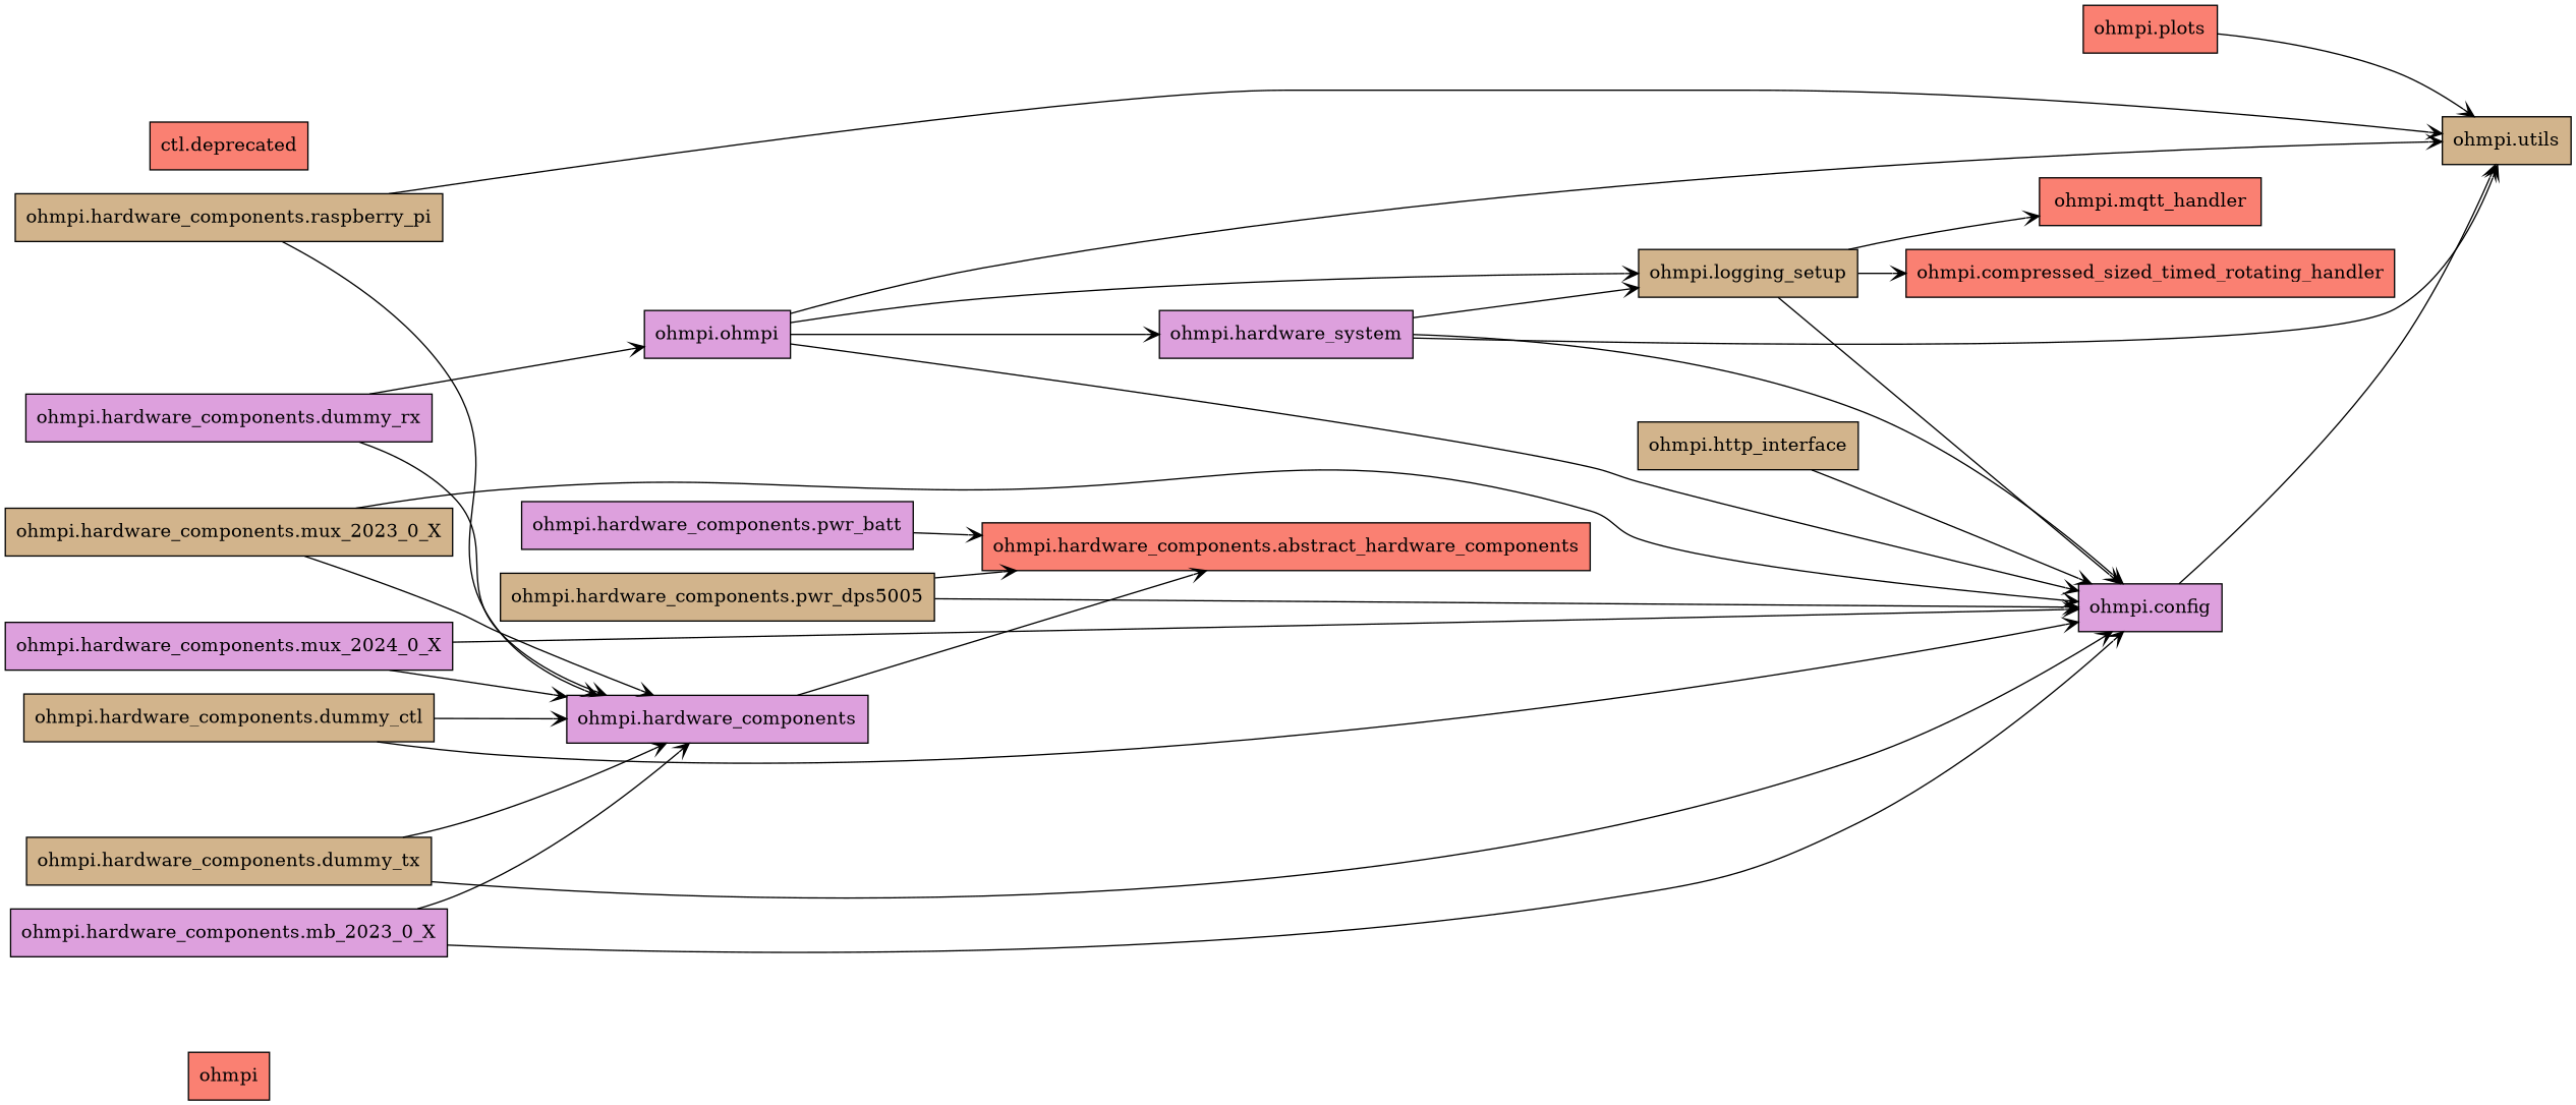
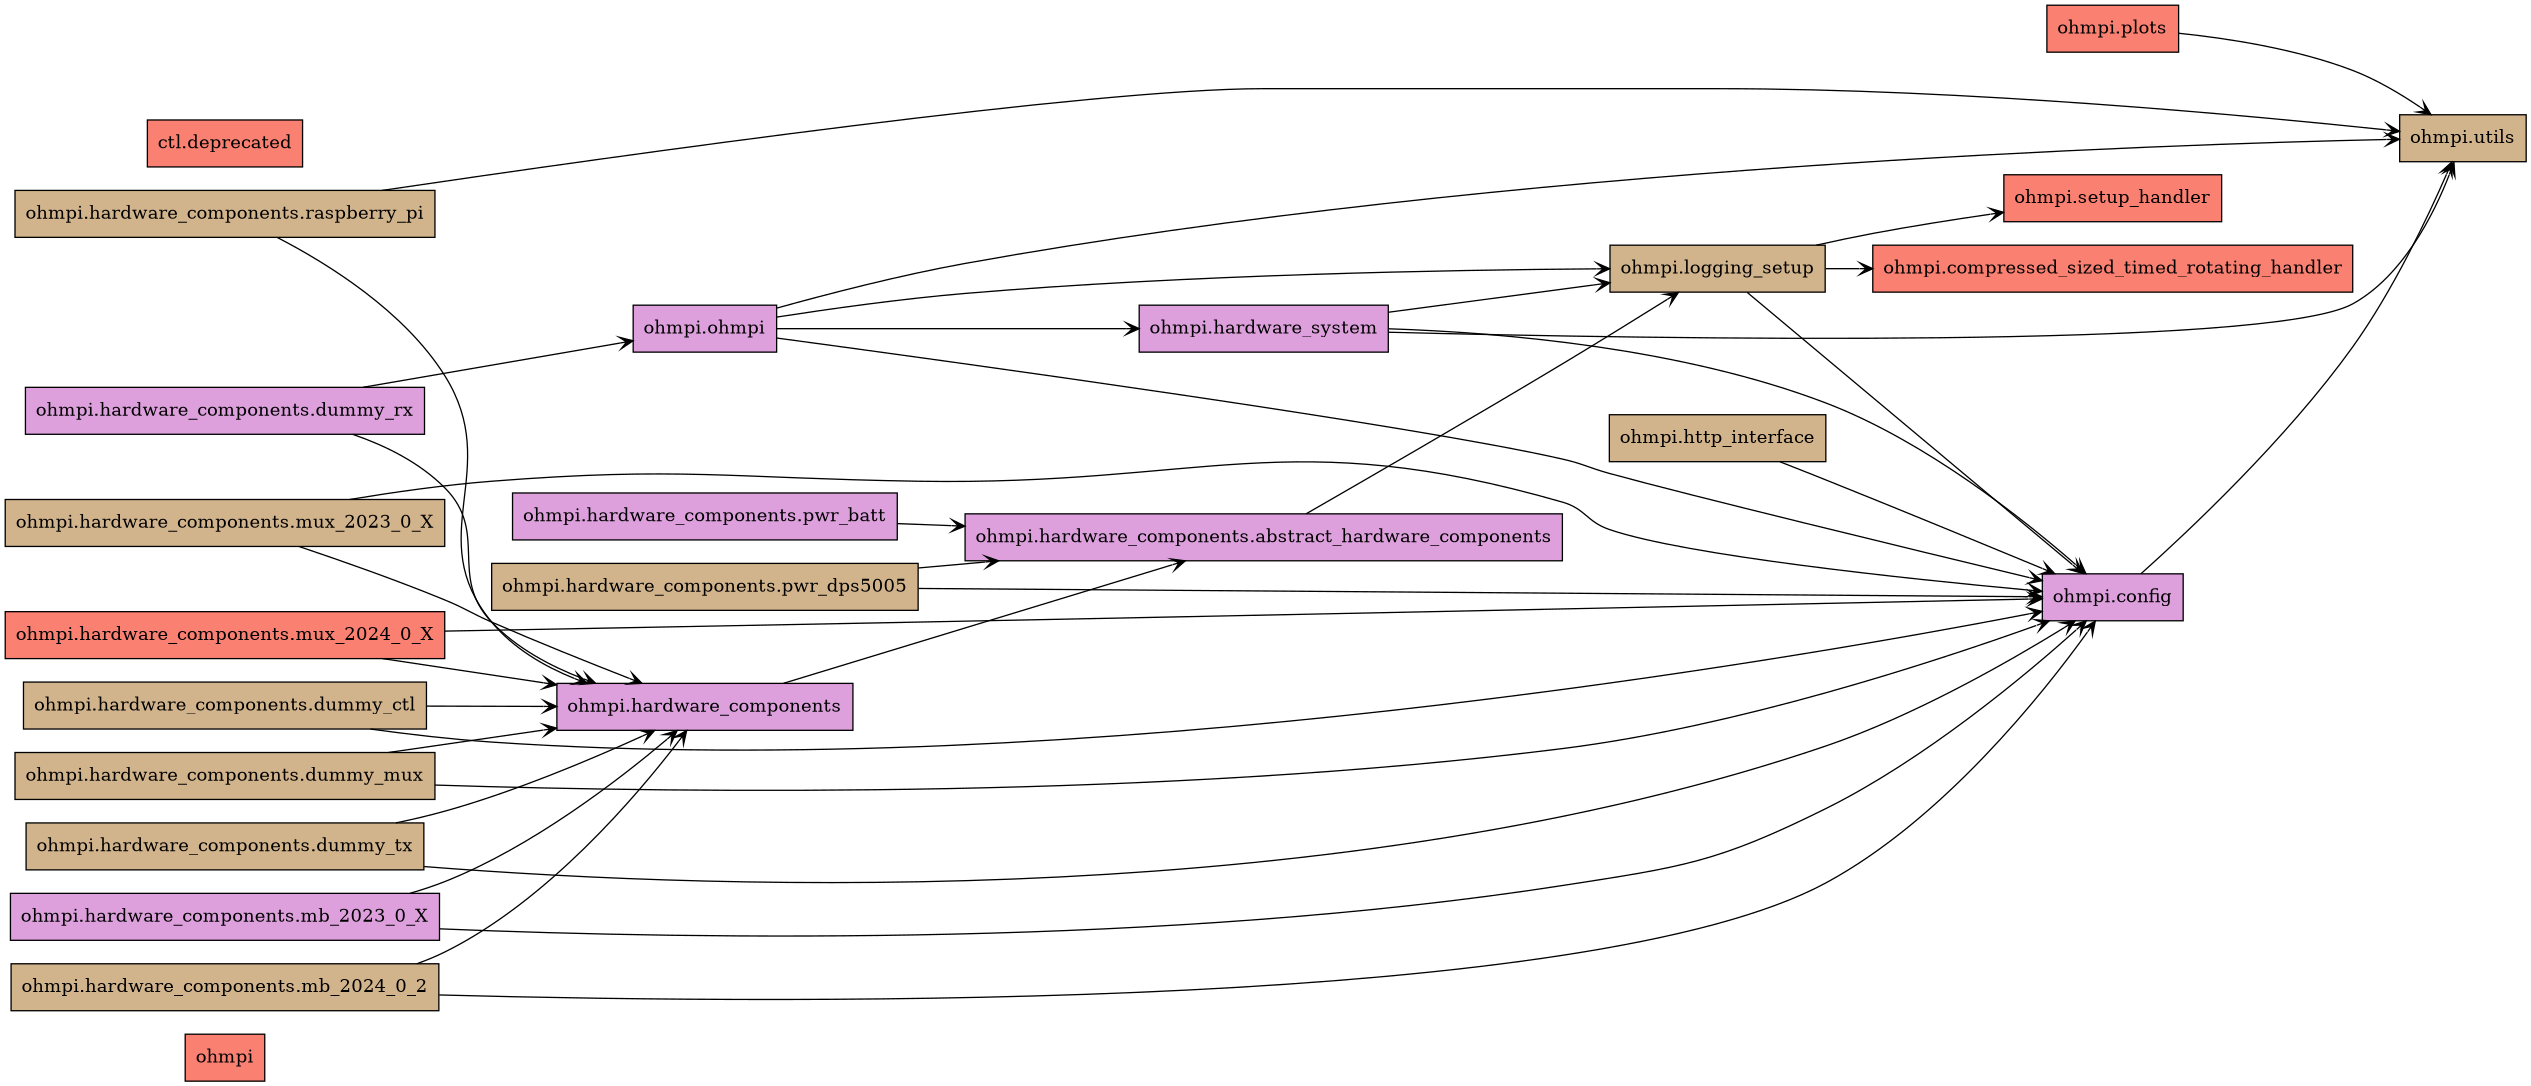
  digraph {
    rankdir=LR
    node [fillcolor=tan shape=box style=filled]
    edge [arrowhead=open arrowtail=none]
    n1 [fillcolor=salmon label=ohmpi]
    n2 [fillcolor=salmon label="ohmpi.compressed_sized_timed_rotating_handler"]
    n3 [fillcolor=plum label="ohmpi.config"]
    n4 [label="ohmpi.utils"]
    n5 [fillcolor=salmon label="ctl.deprecated"]
    n6 [fillcolor=plum label="ohmpi.hardware_components"]
-   n7 [fillcolor=salmon label="ohmpi.hardware_components.abstract_hardware_components"]
+   n7 [fillcolor=plum label="ohmpi.hardware_components.abstract_hardware_components"]
    n8 [label="ohmpi.logging_setup"]
-   n9 [fillcolor=salmon label="ohmpi.mqtt_handler"]
+   n9 [fillcolor=salmon label="ohmpi.setup_handler"]
    n10 [label="ohmpi.hardware_components.dummy_ctl"]
+   n11 [label="ohmpi.hardware_components.dummy_mux"]
    n12 [fillcolor=plum label="ohmpi.hardware_components.dummy_rx"]
    n13 [fillcolor=plum label="ohmpi.ohmpi"]
    n14 [fillcolor=plum label="ohmpi.hardware_system"]
    n15 [label="ohmpi.hardware_components.dummy_tx"]
    n16 [fillcolor=plum label="ohmpi.hardware_components.mb_2023_0_X"]
+   n17 [label="ohmpi.hardware_components.mb_2024_0_2"]
    n18 [label="ohmpi.hardware_components.mux_2023_0_X"]
-   n19 [fillcolor=plum label="ohmpi.hardware_components.mux_2024_0_X"]
+   n19 [fillcolor=salmon label="ohmpi.hardware_components.mux_2024_0_X"]
    n20 [fillcolor=plum label="ohmpi.hardware_components.pwr_batt"]
    n21 [label="ohmpi.hardware_components.pwr_dps5005"]
    n22 [label="ohmpi.hardware_components.raspberry_pi"]
    n23 [label="ohmpi.http_interface"]
    n24 [fillcolor=salmon label="ohmpi.plots"]
    n3 -> n4
    n6 -> n7
+   n7 -> n8
    n8 -> n2
    n8 -> n3
    n8 -> n9
    n10 -> n3
    n10 -> n6
+   n11 -> n3
+   n11 -> n6
    n12 -> n6
    n12 -> n13
    n13 -> n3
    n13 -> n4
    n13 -> n8
    n13 -> n14
    n14 -> n3
    n14 -> n4
    n14 -> n8
    n15 -> n3
    n15 -> n6
    n16 -> n3
    n16 -> n6
+   n17 -> n3
+   n17 -> n6
    n18 -> n3
    n18 -> n6
    n19 -> n3
    n19 -> n6
    n20 -> n7
    n21 -> n3
    n21 -> n7
    n22 -> n4
    n22 -> n6
    n23 -> n3
    n24 -> n4
  }
